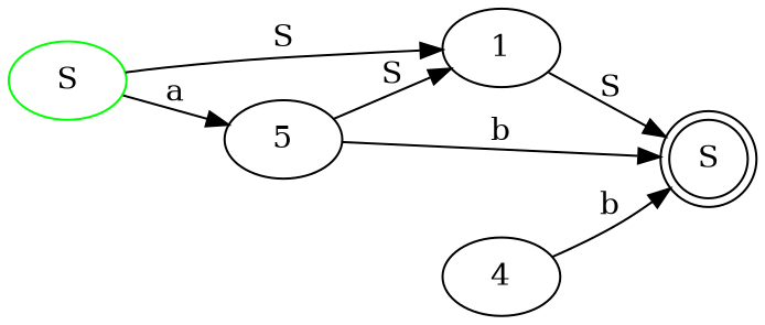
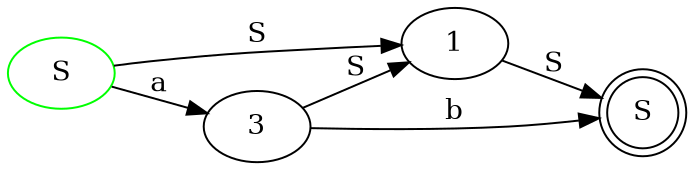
  digraph {
    rankdir=LR
    n1 [color=green label=S]
    1
-   3 [label=5]
+   3
    n4 [label=S shape=doublecircle]
-   4
    n1 -> 1 [label=S]
    n1 -> 3 [label=a]
    1 -> n4 [label=S]
    3 -> 1 [label=S]
    3 -> n4 [label=b]
-   4 -> n4 [label=b]
  }
